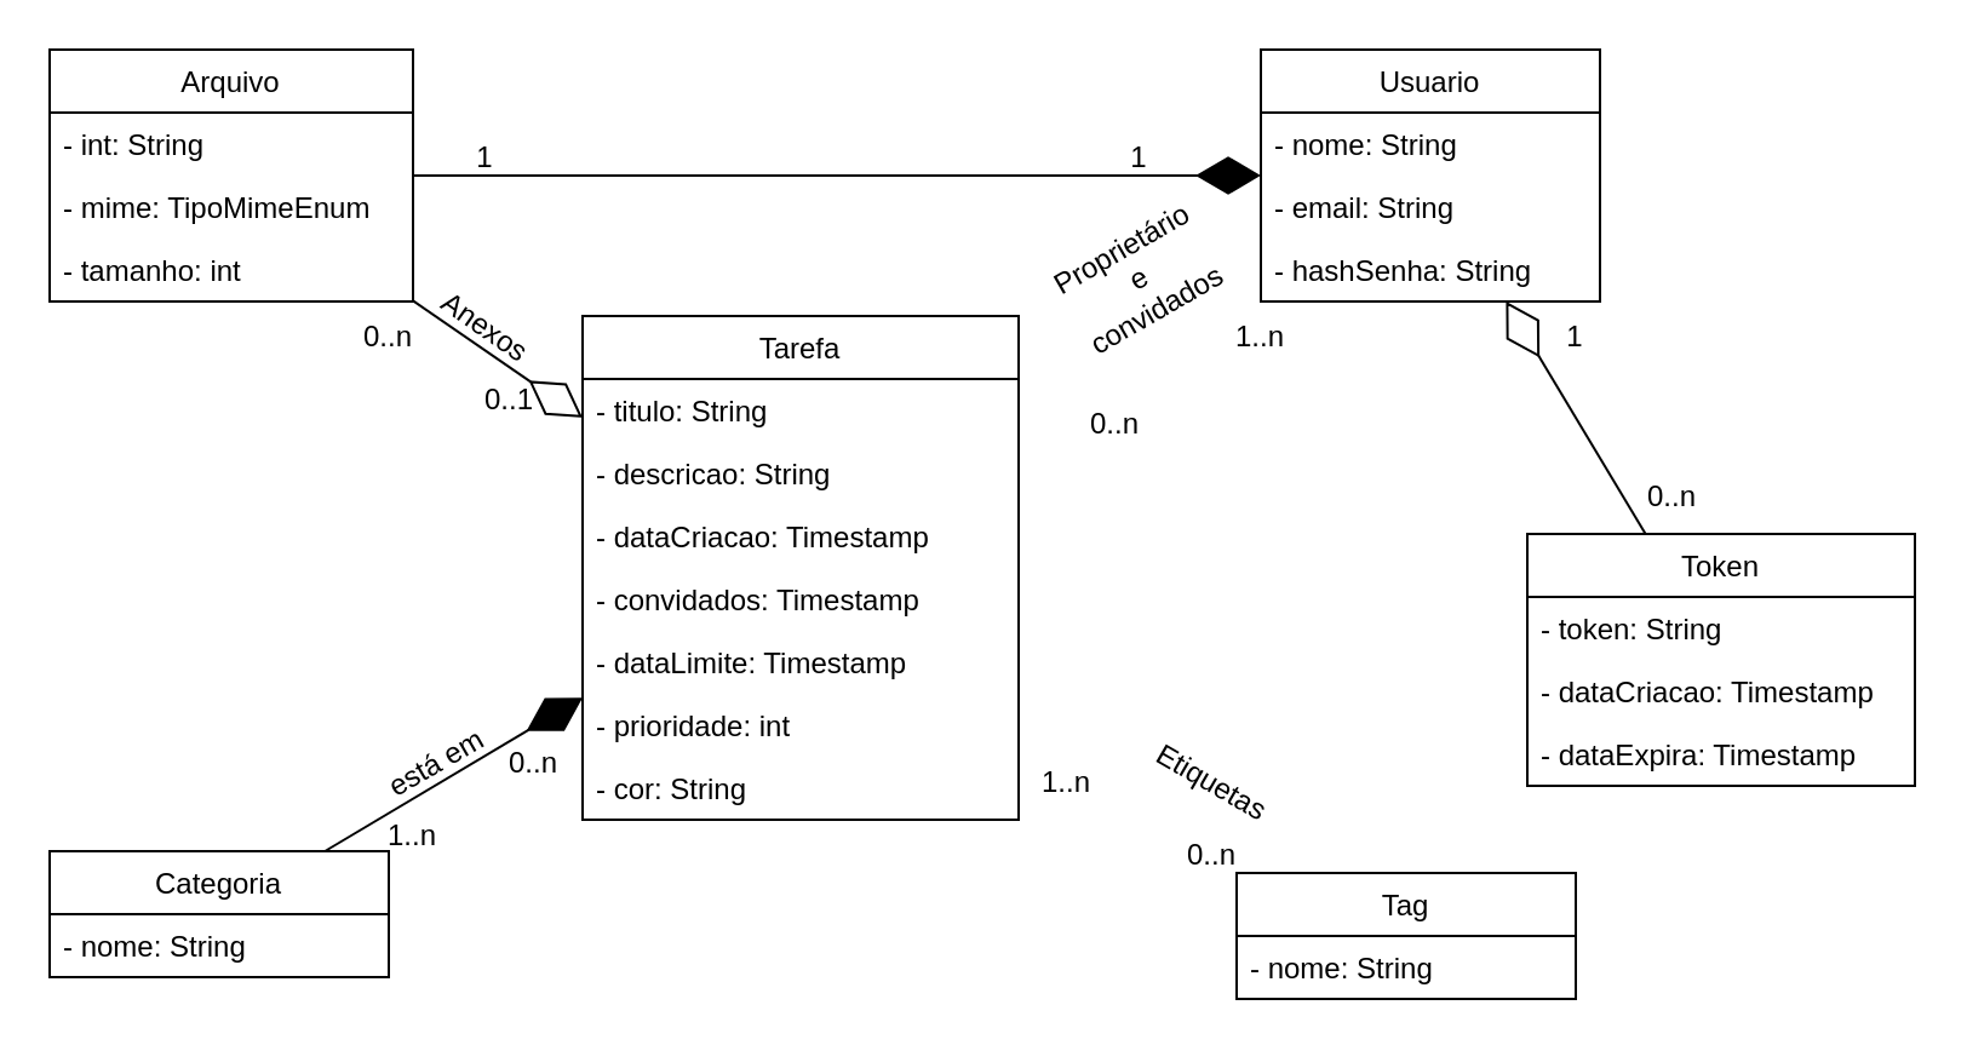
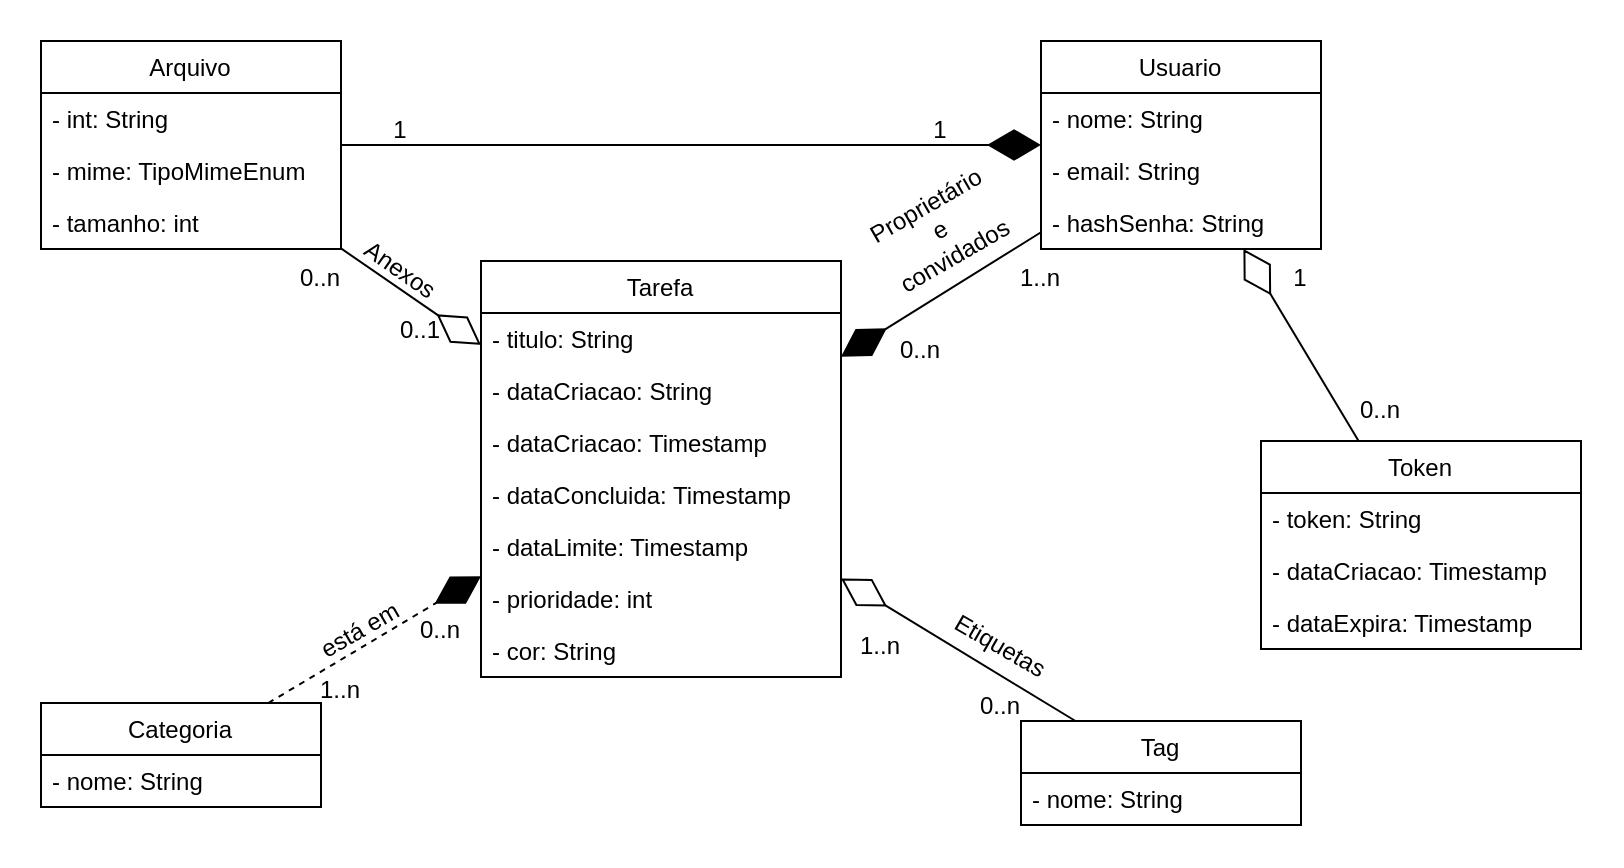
  <mxCell id="0" />
  <mxCell id="1" parent="0" />
  <mxCell id="2" value="Tarefa" style="swimlane;fontStyle=0;childLayout=stackLayout;horizontal=1;startSize=26;fillColor=none;horizontalStack=0;resizeParent=1;resizeParentMax=0;resizeLast=0;collapsible=1;marginBottom=0;" vertex="1" parent="1"><mxGeometry x="240" y="130" width="180" height="208" as="geometry" /></mxCell>
  <mxCell id="3" value="- titulo: String" style="text;strokeColor=none;fillColor=none;align=left;verticalAlign=top;spacingLeft=4;spacingRight=4;overflow=hidden;rotatable=0;points=[[0,0.5],[1,0.5]];portConstraint=eastwest;" vertex="1" parent="2"><mxGeometry y="26" width="180" height="26" as="geometry" /></mxCell>
- <mxCell id="4" value="- descricao: String" style="text;strokeColor=none;fillColor=none;align=left;verticalAlign=top;spacingLeft=4;spacingRight=4;overflow=hidden;rotatable=0;points=[[0,0.5],[1,0.5]];portConstraint=eastwest;" vertex="1" parent="2"><mxGeometry y="52" width="180" height="26" as="geometry" /></mxCell>
+ <mxCell id="4" value="- dataCriacao: String" style="text;strokeColor=none;fillColor=none;align=left;verticalAlign=top;spacingLeft=4;spacingRight=4;overflow=hidden;rotatable=0;points=[[0,0.5],[1,0.5]];portConstraint=eastwest;" vertex="1" parent="2"><mxGeometry y="52" width="180" height="26" as="geometry" /></mxCell>
  <mxCell id="5" value="- dataCriacao: Timestamp" style="text;strokeColor=none;fillColor=none;align=left;verticalAlign=top;spacingLeft=4;spacingRight=4;overflow=hidden;rotatable=0;points=[[0,0.5],[1,0.5]];portConstraint=eastwest;" vertex="1" parent="2"><mxGeometry y="78" width="180" height="26" as="geometry" /></mxCell>
- <mxCell id="6" value="- convidados: Timestamp" style="text;strokeColor=none;fillColor=none;align=left;verticalAlign=top;spacingLeft=4;spacingRight=4;overflow=hidden;rotatable=0;points=[[0,0.5],[1,0.5]];portConstraint=eastwest;" vertex="1" parent="2"><mxGeometry y="104" width="180" height="26" as="geometry" /></mxCell>
+ <mxCell id="6" value="- dataConcluida: Timestamp" style="text;strokeColor=none;fillColor=none;align=left;verticalAlign=top;spacingLeft=4;spacingRight=4;overflow=hidden;rotatable=0;points=[[0,0.5],[1,0.5]];portConstraint=eastwest;" vertex="1" parent="2"><mxGeometry y="104" width="180" height="26" as="geometry" /></mxCell>
  <mxCell id="7" value="- dataLimite: Timestamp" style="text;strokeColor=none;fillColor=none;align=left;verticalAlign=top;spacingLeft=4;spacingRight=4;overflow=hidden;rotatable=0;points=[[0,0.5],[1,0.5]];portConstraint=eastwest;" vertex="1" parent="2"><mxGeometry y="130" width="180" height="26" as="geometry" /></mxCell>
  <mxCell id="8" value="- prioridade: int" style="text;strokeColor=none;fillColor=none;align=left;verticalAlign=top;spacingLeft=4;spacingRight=4;overflow=hidden;rotatable=0;points=[[0,0.5],[1,0.5]];portConstraint=eastwest;" vertex="1" parent="2"><mxGeometry y="156" width="180" height="26" as="geometry" /></mxCell>
  <mxCell id="9" value="- cor: String" style="text;strokeColor=none;fillColor=none;align=left;verticalAlign=top;spacingLeft=4;spacingRight=4;overflow=hidden;rotatable=0;points=[[0,0.5],[1,0.5]];portConstraint=eastwest;" vertex="1" parent="2"><mxGeometry y="182" width="180" height="26" as="geometry" /></mxCell>
  <mxCell id="10" value="Arquivo" style="swimlane;fontStyle=0;childLayout=stackLayout;horizontal=1;startSize=26;fillColor=none;horizontalStack=0;resizeParent=1;resizeParentMax=0;resizeLast=0;collapsible=1;marginBottom=0;" vertex="1" parent="1"><mxGeometry x="20" y="20" width="150" height="104" as="geometry" /></mxCell>
  <mxCell id="11" value="- int: String" style="text;strokeColor=none;fillColor=none;align=left;verticalAlign=top;spacingLeft=4;spacingRight=4;overflow=hidden;rotatable=0;points=[[0,0.5],[1,0.5]];portConstraint=eastwest;" vertex="1" parent="10"><mxGeometry y="26" width="150" height="26" as="geometry" /></mxCell>
  <mxCell id="12" value="- mime: TipoMimeEnum" style="text;strokeColor=none;fillColor=none;align=left;verticalAlign=top;spacingLeft=4;spacingRight=4;overflow=hidden;rotatable=0;points=[[0,0.5],[1,0.5]];portConstraint=eastwest;" vertex="1" parent="10"><mxGeometry y="52" width="150" height="26" as="geometry" /></mxCell>
  <mxCell id="13" value="- tamanho: int" style="text;strokeColor=none;fillColor=none;align=left;verticalAlign=top;spacingLeft=4;spacingRight=4;overflow=hidden;rotatable=0;points=[[0,0.5],[1,0.5]];portConstraint=eastwest;" vertex="1" parent="10"><mxGeometry y="78" width="150" height="26" as="geometry" /></mxCell>
  <mxCell id="14" value="Categoria" style="swimlane;fontStyle=0;childLayout=stackLayout;horizontal=1;startSize=26;fillColor=none;horizontalStack=0;resizeParent=1;resizeParentMax=0;resizeLast=0;collapsible=1;marginBottom=0;" vertex="1" parent="1"><mxGeometry x="20" y="351" width="140" height="52" as="geometry" /></mxCell>
  <mxCell id="15" value="- nome: String" style="text;strokeColor=none;fillColor=none;align=left;verticalAlign=top;spacingLeft=4;spacingRight=4;overflow=hidden;rotatable=0;points=[[0,0.5],[1,0.5]];portConstraint=eastwest;" vertex="1" parent="14"><mxGeometry y="26" width="140" height="26" as="geometry" /></mxCell>
  <mxCell id="16" value="Tag" style="swimlane;fontStyle=0;childLayout=stackLayout;horizontal=1;startSize=26;fillColor=none;horizontalStack=0;resizeParent=1;resizeParentMax=0;resizeLast=0;collapsible=1;marginBottom=0;" vertex="1" parent="1"><mxGeometry x="510" y="360" width="140" height="52" as="geometry" /></mxCell>
  <mxCell id="17" value="- nome: String" style="text;strokeColor=none;fillColor=none;align=left;verticalAlign=top;spacingLeft=4;spacingRight=4;overflow=hidden;rotatable=0;points=[[0,0.5],[1,0.5]];portConstraint=eastwest;" vertex="1" parent="16"><mxGeometry y="26" width="140" height="26" as="geometry" /></mxCell>
  <mxCell id="18" value="Usuario" style="swimlane;fontStyle=0;childLayout=stackLayout;horizontal=1;startSize=26;fillColor=none;horizontalStack=0;resizeParent=1;resizeParentMax=0;resizeLast=0;collapsible=1;marginBottom=0;" vertex="1" parent="1"><mxGeometry x="520" y="20" width="140" height="104" as="geometry" /></mxCell>
  <mxCell id="19" value="- nome: String" style="text;strokeColor=none;fillColor=none;align=left;verticalAlign=top;spacingLeft=4;spacingRight=4;overflow=hidden;rotatable=0;points=[[0,0.5],[1,0.5]];portConstraint=eastwest;" vertex="1" parent="18"><mxGeometry y="26" width="140" height="26" as="geometry" /></mxCell>
  <mxCell id="20" value="- email: String" style="text;strokeColor=none;fillColor=none;align=left;verticalAlign=top;spacingLeft=4;spacingRight=4;overflow=hidden;rotatable=0;points=[[0,0.5],[1,0.5]];portConstraint=eastwest;" vertex="1" parent="18"><mxGeometry y="52" width="140" height="26" as="geometry" /></mxCell>
  <mxCell id="21" value="- hashSenha: String" style="text;strokeColor=none;fillColor=none;align=left;verticalAlign=top;spacingLeft=4;spacingRight=4;overflow=hidden;rotatable=0;points=[[0,0.5],[1,0.5]];portConstraint=eastwest;" vertex="1" parent="18"><mxGeometry y="78" width="140" height="26" as="geometry" /></mxCell>
- <mxCell id="22" value="" style="endArrow=diamondThin;endFill=1;endSize=24;html=1;rounded=0;" edge="1" parent="1" source="14" target="2"><mxGeometry width="160" relative="1" as="geometry"><mxPoint x="20" y="270" as="sourcePoint" /><mxPoint x="180" y="270" as="targetPoint" /></mxGeometry></mxCell>
+ <mxCell id="22" value="" style="endArrow=diamondThin;endFill=1;endSize=24;html=1;rounded=0;dashed=1;" edge="1" parent="1" source="14" target="2"><mxGeometry width="160" relative="1" as="geometry"><mxPoint x="20" y="270" as="sourcePoint" /><mxPoint x="180" y="270" as="targetPoint" /></mxGeometry></mxCell>
+ <mxCell id="23" value="" style="endArrow=diamondThin;endFill=1;endSize=24;html=1;rounded=0;" edge="1" parent="1" source="18" target="2"><mxGeometry width="160" relative="1" as="geometry"><mxPoint x="300" y="40" as="sourcePoint" /><mxPoint x="460" y="40" as="targetPoint" /></mxGeometry></mxCell>
  <mxCell id="24" value="" style="endArrow=diamondThin;endFill=1;endSize=24;html=1;rounded=0;" edge="1" parent="1" source="10" target="18"><mxGeometry width="160" relative="1" as="geometry"><mxPoint x="230" y="70" as="sourcePoint" /><mxPoint x="390" y="70" as="targetPoint" /></mxGeometry></mxCell>
  <mxCell id="25" value="" style="endArrow=diamondThin;endFill=0;endSize=24;html=1;rounded=0;" edge="1" parent="1" source="10" target="2"><mxGeometry width="160" relative="1" as="geometry"><mxPoint x="-50" y="240" as="sourcePoint" /><mxPoint x="110" y="240" as="targetPoint" /></mxGeometry></mxCell>
+ <mxCell id="26" value="" style="endArrow=diamondThin;endFill=0;endSize=24;html=1;rounded=0;" edge="1" parent="1" source="16" target="2"><mxGeometry width="160" relative="1" as="geometry"><mxPoint x="240" y="450" as="sourcePoint" /><mxPoint x="400" y="450" as="targetPoint" /></mxGeometry></mxCell>
  <mxCell id="27" value="Anexos" style="text;html=1;strokeColor=none;fillColor=none;align=center;verticalAlign=middle;whiteSpace=wrap;rounded=0;rotation=35;" vertex="1" parent="1"><mxGeometry x="170" y="120" width="60" height="30" as="geometry" /></mxCell>
  <mxCell id="28" value="Proprietário e convidados" style="text;html=1;strokeColor=none;fillColor=none;align=center;verticalAlign=middle;whiteSpace=wrap;rounded=0;rotation=-30;" vertex="1" parent="1"><mxGeometry x="440" y="100" width="60" height="30" as="geometry" /></mxCell>
  <mxCell id="29" value="Etiquetas" style="text;html=1;strokeColor=none;fillColor=none;align=center;verticalAlign=middle;whiteSpace=wrap;rounded=0;rotation=30;" vertex="1" parent="1"><mxGeometry x="470" y="308" width="60" height="30" as="geometry" /></mxCell>
  <mxCell id="30" value="está em" style="text;html=1;strokeColor=none;fillColor=none;align=center;verticalAlign=middle;whiteSpace=wrap;rounded=0;rotation=-30;" vertex="1" parent="1"><mxGeometry x="150" y="300" width="60" height="30" as="geometry" /></mxCell>
  <mxCell id="31" value="1" style="text;html=1;strokeColor=none;fillColor=none;align=center;verticalAlign=middle;whiteSpace=wrap;rounded=0;" vertex="1" parent="1"><mxGeometry x="170" y="50" width="60" height="30" as="geometry" /></mxCell>
  <mxCell id="32" value="1" style="text;html=1;strokeColor=none;fillColor=none;align=center;verticalAlign=middle;whiteSpace=wrap;rounded=0;" vertex="1" parent="1"><mxGeometry x="440" y="50" width="60" height="30" as="geometry" /></mxCell>
  <mxCell id="33" value="0..n" style="text;html=1;strokeColor=none;fillColor=none;align=center;verticalAlign=middle;whiteSpace=wrap;rounded=0;rotation=0;" vertex="1" parent="1"><mxGeometry x="140" y="124" width="40" height="30" as="geometry" /></mxCell>
  <mxCell id="34" value="0..1" style="text;html=1;strokeColor=none;fillColor=none;align=center;verticalAlign=middle;whiteSpace=wrap;rounded=0;rotation=0;" vertex="1" parent="1"><mxGeometry x="180" y="150" width="60" height="30" as="geometry" /></mxCell>
  <mxCell id="35" value="0..n" style="text;html=1;strokeColor=none;fillColor=none;align=center;verticalAlign=middle;whiteSpace=wrap;rounded=0;" vertex="1" parent="1"><mxGeometry x="430" y="160" width="60" height="30" as="geometry" /></mxCell>
  <mxCell id="36" value="1..n" style="text;html=1;strokeColor=none;fillColor=none;align=center;verticalAlign=middle;whiteSpace=wrap;rounded=0;" vertex="1" parent="1"><mxGeometry x="490" y="124" width="60" height="30" as="geometry" /></mxCell>
  <mxCell id="37" value="1..n" style="text;html=1;strokeColor=none;fillColor=none;align=center;verticalAlign=middle;whiteSpace=wrap;rounded=0;" vertex="1" parent="1"><mxGeometry x="140" y="330" width="60" height="30" as="geometry" /></mxCell>
  <mxCell id="38" value="0..n" style="text;html=1;strokeColor=none;fillColor=none;align=center;verticalAlign=middle;whiteSpace=wrap;rounded=0;" vertex="1" parent="1"><mxGeometry x="190" y="300" width="60" height="30" as="geometry" /></mxCell>
  <mxCell id="39" value="0..n" style="text;html=1;strokeColor=none;fillColor=none;align=center;verticalAlign=middle;whiteSpace=wrap;rounded=0;" vertex="1" parent="1"><mxGeometry x="470" y="338" width="60" height="30" as="geometry" /></mxCell>
  <mxCell id="40" value="1..n" style="text;html=1;strokeColor=none;fillColor=none;align=center;verticalAlign=middle;whiteSpace=wrap;rounded=0;" vertex="1" parent="1"><mxGeometry x="410" y="308" width="60" height="30" as="geometry" /></mxCell>
  <mxCell id="41" value="Token" style="swimlane;fontStyle=0;childLayout=stackLayout;horizontal=1;startSize=26;fillColor=none;horizontalStack=0;resizeParent=1;resizeParentMax=0;resizeLast=0;collapsible=1;marginBottom=0;" vertex="1" parent="1"><mxGeometry x="630" y="220" width="160" height="104" as="geometry" /></mxCell>
  <mxCell id="42" value="- token: String" style="text;strokeColor=none;fillColor=none;align=left;verticalAlign=top;spacingLeft=4;spacingRight=4;overflow=hidden;rotatable=0;points=[[0,0.5],[1,0.5]];portConstraint=eastwest;" vertex="1" parent="41"><mxGeometry y="26" width="160" height="26" as="geometry" /></mxCell>
  <mxCell id="43" value="- dataCriacao: Timestamp" style="text;strokeColor=none;fillColor=none;align=left;verticalAlign=top;spacingLeft=4;spacingRight=4;overflow=hidden;rotatable=0;points=[[0,0.5],[1,0.5]];portConstraint=eastwest;" vertex="1" parent="41"><mxGeometry y="52" width="160" height="26" as="geometry" /></mxCell>
  <mxCell id="44" value="- dataExpira: Timestamp" style="text;strokeColor=none;fillColor=none;align=left;verticalAlign=top;spacingLeft=4;spacingRight=4;overflow=hidden;rotatable=0;points=[[0,0.5],[1,0.5]];portConstraint=eastwest;" vertex="1" parent="41"><mxGeometry y="78" width="160" height="26" as="geometry" /></mxCell>
  <mxCell id="45" value="" style="endArrow=diamondThin;endFill=0;endSize=24;html=1;rounded=0;" edge="1" parent="1" source="41" target="18"><mxGeometry width="160" relative="1" as="geometry"><mxPoint x="617.237" y="251.28" as="sourcePoint" /><mxPoint x="500" y="180" as="targetPoint" /></mxGeometry></mxCell>
  <mxCell id="46" value="1" style="text;html=1;strokeColor=none;fillColor=none;align=center;verticalAlign=middle;whiteSpace=wrap;rounded=0;" vertex="1" parent="1"><mxGeometry x="620" y="124" width="60" height="30" as="geometry" /></mxCell>
  <mxCell id="47" value="0..n" style="text;html=1;strokeColor=none;fillColor=none;align=center;verticalAlign=middle;whiteSpace=wrap;rounded=0;" vertex="1" parent="1"><mxGeometry x="660" y="190" width="60" height="30" as="geometry" /></mxCell>
